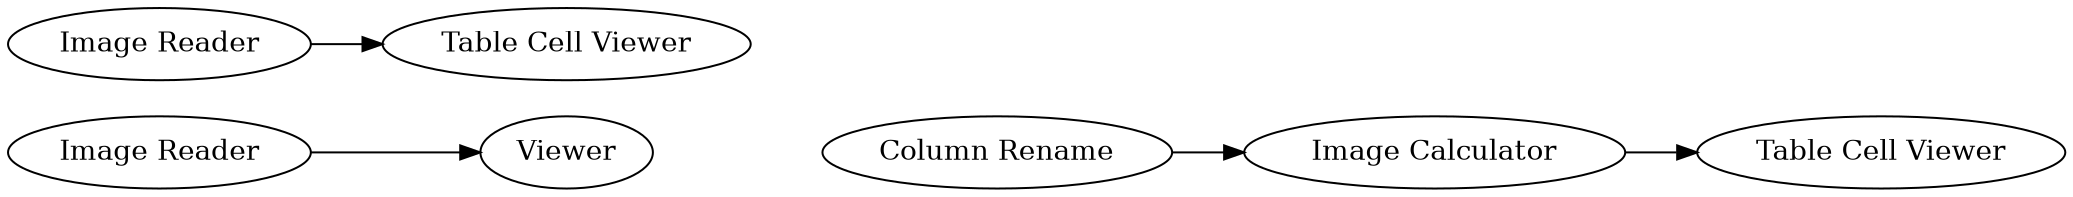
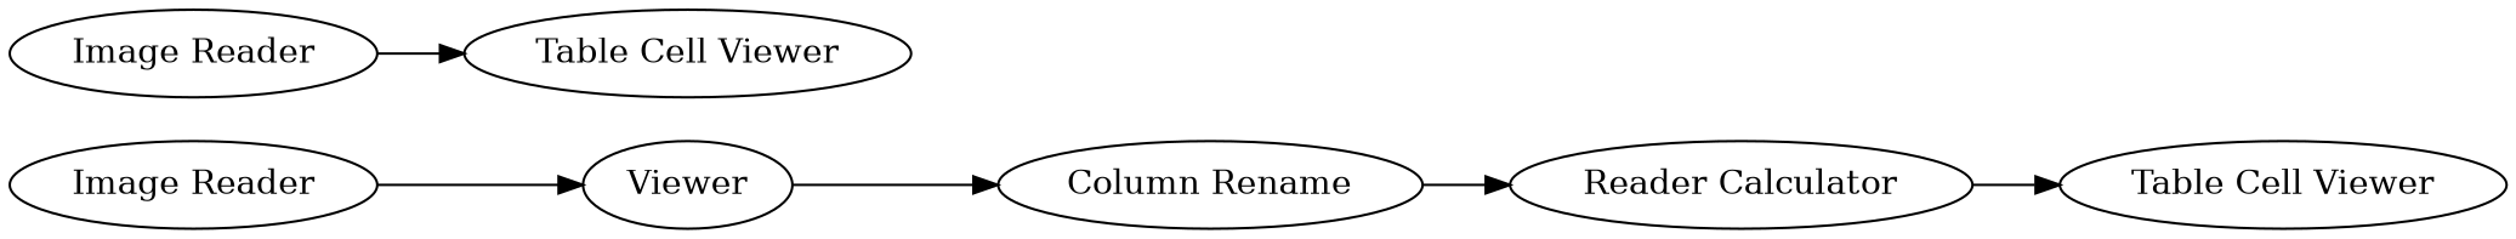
  digraph {
    rankdir=LR
    n1 [label="Column Rename"]
-   n2 [label="Image Calculator"]
+   n2 [label="Reader Calculator"]
    n3 [label="Table Cell Viewer"]
    n4 [label=Viewer]
    n5 [label="Image Reader"]
    n6 [label="Table Cell Viewer"]
    n7 [label="Image Reader"]
    n1 -> n2
    n2 -> n3
+   n4 -> n1
    n5 -> n6
    n7 -> n4
  }
